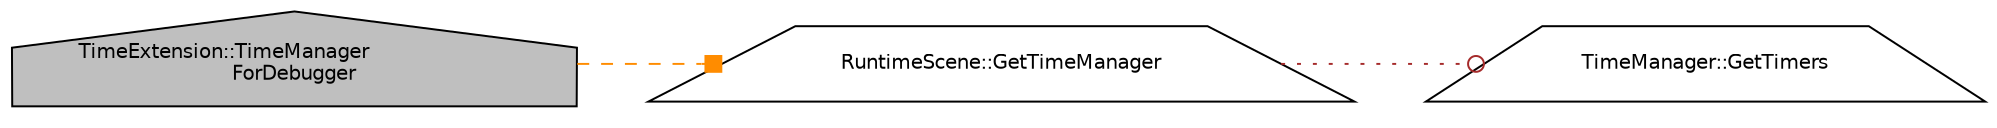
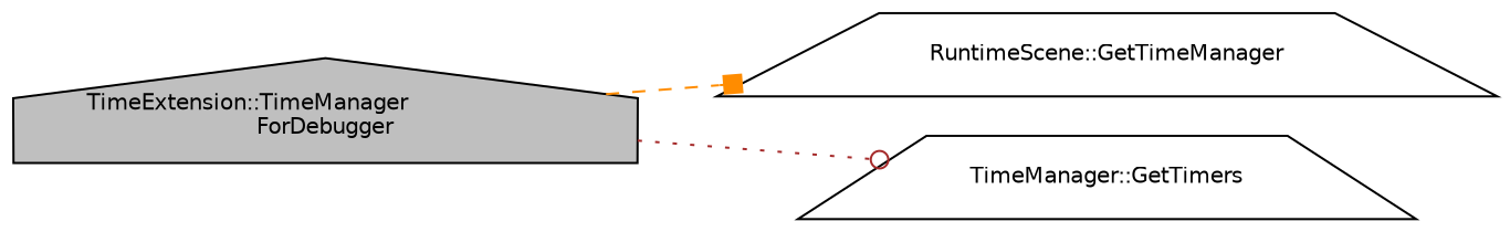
  digraph {
    rankdir=LR
    node [color=black fillcolor=white fontname=Helvetica fontsize=10 shape=trapezium style=filled]
    edge [fontname=Helvetica fontsize=10 labelfontname=Helvetica labelfontsize=10]
    n1 [fillcolor=grey75 fontcolor=black height=0.2 label="TimeExtension::TimeManager\lForDebugger" shape=house width=0.4]
    n2 [height=0.2 label="RuntimeScene::GetTimeManager" width=0.4]
    n3 [height=0.2 label="TimeManager::GetTimers" width=0.4]
    n1 -> n2 [arrowhead=box color=darkorange style=dashed]
-   n2 -> n3 [arrowhead=odot color=brown style=dotted]
+   n1 -> n3 [arrowhead=odot color=brown style=dotted]
  }
